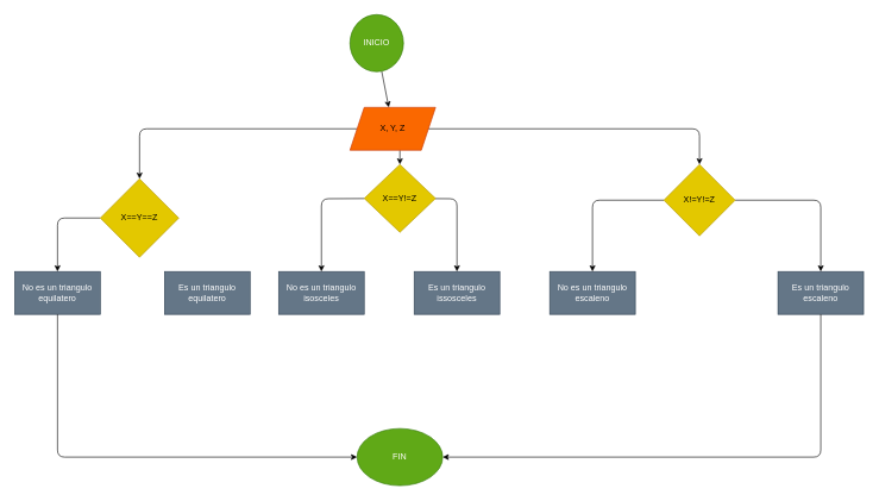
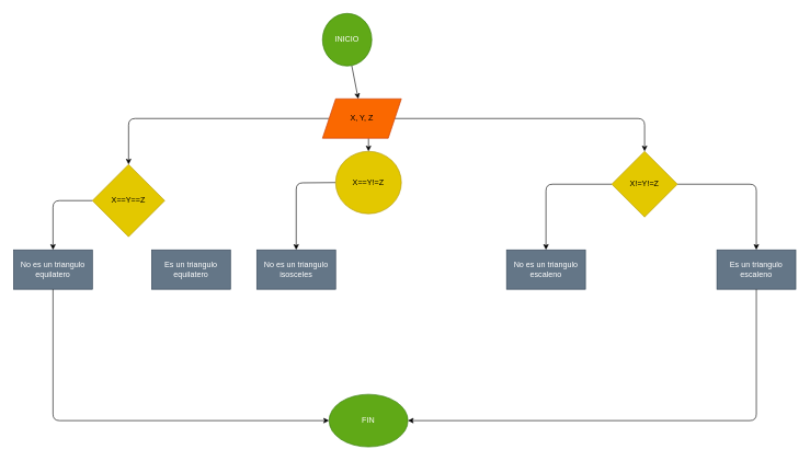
  <mxCell id="0" />
  <mxCell id="1" parent="0" />
  <mxCell id="2" value="" style="edgeStyle=none;html=1;" edge="1" parent="1" source="3" target="7"><mxGeometry relative="1" as="geometry" /></mxCell>
  <mxCell id="3" value="INICIO" style="ellipse;whiteSpace=wrap;html=1;fillColor=#60a917;fontColor=#ffffff;strokeColor=#2D7600;" vertex="1" parent="1"><mxGeometry x="490" y="20" width="75" height="80" as="geometry" /></mxCell>
  <mxCell id="4" value="" style="edgeStyle=none;html=1;" edge="1" parent="1" source="7" target="9"><mxGeometry relative="1" as="geometry"><Array as="points"><mxPoint x="195" y="180" /></Array></mxGeometry></mxCell>
  <mxCell id="5" value="" style="edgeStyle=none;html=1;" edge="1" parent="1" source="7" target="14"><mxGeometry relative="1" as="geometry"><Array as="points"><mxPoint x="560" y="210" /></Array></mxGeometry></mxCell>
  <mxCell id="6" value="" style="edgeStyle=none;html=1;" edge="1" parent="1" source="7" target="19"><mxGeometry relative="1" as="geometry"><Array as="points"><mxPoint x="980" y="180" /></Array></mxGeometry></mxCell>
  <mxCell id="7" value="X, Y, Z" style="shape=parallelogram;perimeter=parallelogramPerimeter;whiteSpace=wrap;html=1;fixedSize=1;fillColor=#fa6800;fontColor=#000000;strokeColor=#C73500;" vertex="1" parent="1"><mxGeometry x="490" y="150" width="120" height="60" as="geometry" /></mxCell>
  <mxCell id="8" value="" style="edgeStyle=none;html=1;" edge="1" parent="1" source="9" target="11"><mxGeometry relative="1" as="geometry"><Array as="points"><mxPoint x="80" y="305" /></Array></mxGeometry></mxCell>
  <mxCell id="9" value="X==Y==Z" style="rhombus;whiteSpace=wrap;html=1;fillColor=#e3c800;fontColor=#000000;strokeColor=#B09500;" vertex="1" parent="1"><mxGeometry x="140" y="250" width="110" height="110" as="geometry" /></mxCell>
  <mxCell id="10" value="Es un triangulo equilatero" style="whiteSpace=wrap;html=1;fillColor=#647687;fontColor=#ffffff;strokeColor=#314354;" vertex="1" parent="1"><mxGeometry x="230" y="380" width="120" height="60" as="geometry" /></mxCell>
  <mxCell id="11" value="No es un triangulo equilatero" style="whiteSpace=wrap;html=1;fillColor=#647687;fontColor=#ffffff;strokeColor=#314354;" vertex="1" parent="1"><mxGeometry x="20" y="380" width="120" height="60" as="geometry" /></mxCell>
  <mxCell id="12" value="" style="edgeStyle=none;html=1;" edge="1" parent="1" source="14" target="15"><mxGeometry relative="1" as="geometry"><Array as="points"><mxPoint x="450" y="278" /></Array></mxGeometry></mxCell>
- <mxCell id="13" value="" style="edgeStyle=none;html=1;" edge="1" parent="1" source="14" target="16"><mxGeometry relative="1" as="geometry"><Array as="points"><mxPoint x="640" y="278" /></Array></mxGeometry></mxCell>
- <mxCell id="14" value="X==Y!=Z" style="rhombus;whiteSpace=wrap;html=1;fillColor=#e3c800;fontColor=#000000;strokeColor=#B09500;" vertex="1" parent="1"><mxGeometry x="510" y="230" width="100" height="95" as="geometry" /></mxCell>
+ <mxCell id="14" value="X==Y!=Z" style="ellipse;whiteSpace=wrap;html=1;fillColor=#e3c800;fontColor=#000000;strokeColor=#B09500;" vertex="1" parent="1"><mxGeometry x="510" y="230" width="100" height="95" as="geometry" /></mxCell>
  <mxCell id="15" value="No es un triangulo isosceles" style="whiteSpace=wrap;html=1;fillColor=#647687;fontColor=#ffffff;strokeColor=#314354;" vertex="1" parent="1"><mxGeometry x="390" y="380" width="120" height="60" as="geometry" /></mxCell>
- <mxCell id="16" value="Es un triangulo issosceles" style="whiteSpace=wrap;html=1;fillColor=#647687;fontColor=#ffffff;strokeColor=#314354;" vertex="1" parent="1"><mxGeometry x="580" y="380" width="120" height="60" as="geometry" /></mxCell>
  <mxCell id="17" value="" style="edgeStyle=none;html=1;" edge="1" parent="1" source="19" target="20"><mxGeometry relative="1" as="geometry"><Array as="points"><mxPoint x="830" y="280" /></Array></mxGeometry></mxCell>
  <mxCell id="18" value="" style="edgeStyle=none;html=1;" edge="1" parent="1" source="19" target="21"><mxGeometry relative="1" as="geometry"><Array as="points"><mxPoint x="1150" y="280" /></Array></mxGeometry></mxCell>
  <mxCell id="19" value="X!=Y!=Z" style="rhombus;whiteSpace=wrap;html=1;fillColor=#e3c800;fontColor=#000000;strokeColor=#B09500;" vertex="1" parent="1"><mxGeometry x="930" y="230" width="100" height="100" as="geometry" /></mxCell>
  <mxCell id="20" value="No es un triangulo escaleno" style="whiteSpace=wrap;html=1;fillColor=#647687;fontColor=#ffffff;strokeColor=#314354;" vertex="1" parent="1"><mxGeometry x="770" y="380" width="120" height="60" as="geometry" /></mxCell>
  <mxCell id="21" value="Es un triangulo escaleno" style="whiteSpace=wrap;html=1;fillColor=#647687;fontColor=#ffffff;strokeColor=#314354;" vertex="1" parent="1"><mxGeometry x="1090" y="380" width="120" height="60" as="geometry" /></mxCell>
  <mxCell id="22" value="" style="endArrow=classic;html=1;exitX=0.5;exitY=1;exitDx=0;exitDy=0;entryX=0;entryY=0.5;entryDx=0;entryDy=0;" edge="1" parent="1" source="11" target="23"><mxGeometry width="50" height="50" relative="1" as="geometry"><mxPoint x="330" y="550" as="sourcePoint" /><mxPoint x="370" y="640" as="targetPoint" /><Array as="points"><mxPoint x="80" y="640" /></Array></mxGeometry></mxCell>
  <mxCell id="23" value="FIN" style="ellipse;whiteSpace=wrap;html=1;fillColor=#60a917;fontColor=#ffffff;strokeColor=#2D7600;" vertex="1" parent="1"><mxGeometry x="500" y="600" width="120" height="80" as="geometry" /></mxCell>
  <mxCell id="24" value="" style="endArrow=classic;html=1;entryX=1;entryY=0.5;entryDx=0;entryDy=0;exitX=0.5;exitY=1;exitDx=0;exitDy=0;" edge="1" parent="1" source="21" target="23"><mxGeometry width="50" height="50" relative="1" as="geometry"><mxPoint x="980" y="550" as="sourcePoint" /><mxPoint x="1030" y="500" as="targetPoint" /><Array as="points"><mxPoint x="1150" y="640" /></Array></mxGeometry></mxCell>
